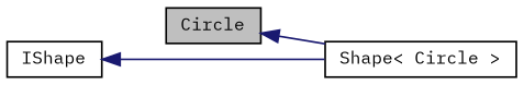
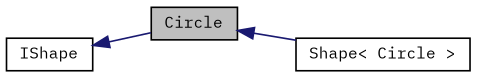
  digraph {
    fontname="IBM Plex Mono"
    rankdir=LR
    node [color=black fillcolor=white fontname="IBM Plex Mono" fontsize=10 shape=record style=filled]
    edge [color=midnightblue dir=back fontname="IBM Plex Mono" fontsize=10 labelfontname=Helvetica labelfontsize=10 style=solid]
    n1 [fillcolor=grey75 fontcolor=black height=0.2 label=Circle width=0.4]
    n2 [height=0.2 label="Shape\< Circle \>" width=0.4]
    n3 [height=0.2 label=IShape width=0.4]
    n1 -> n2
-   n3 -> n2
+   n3 -> n1
  }
